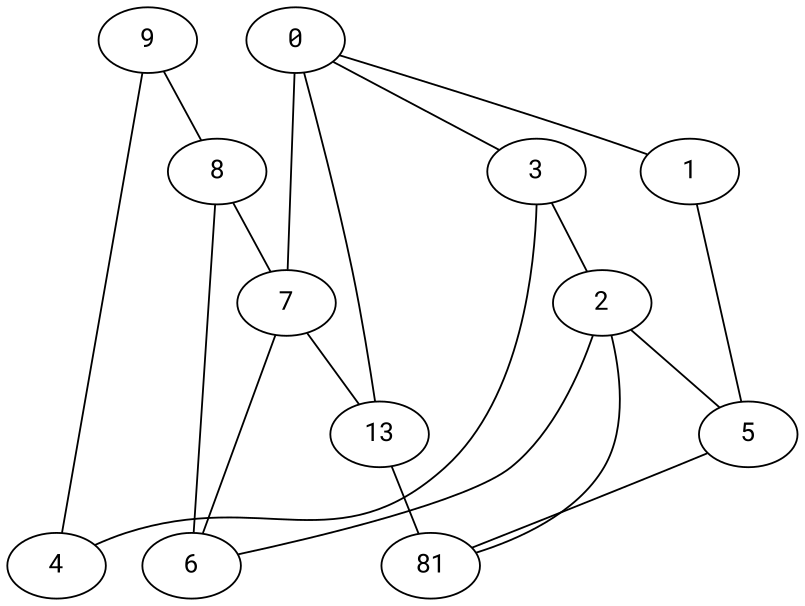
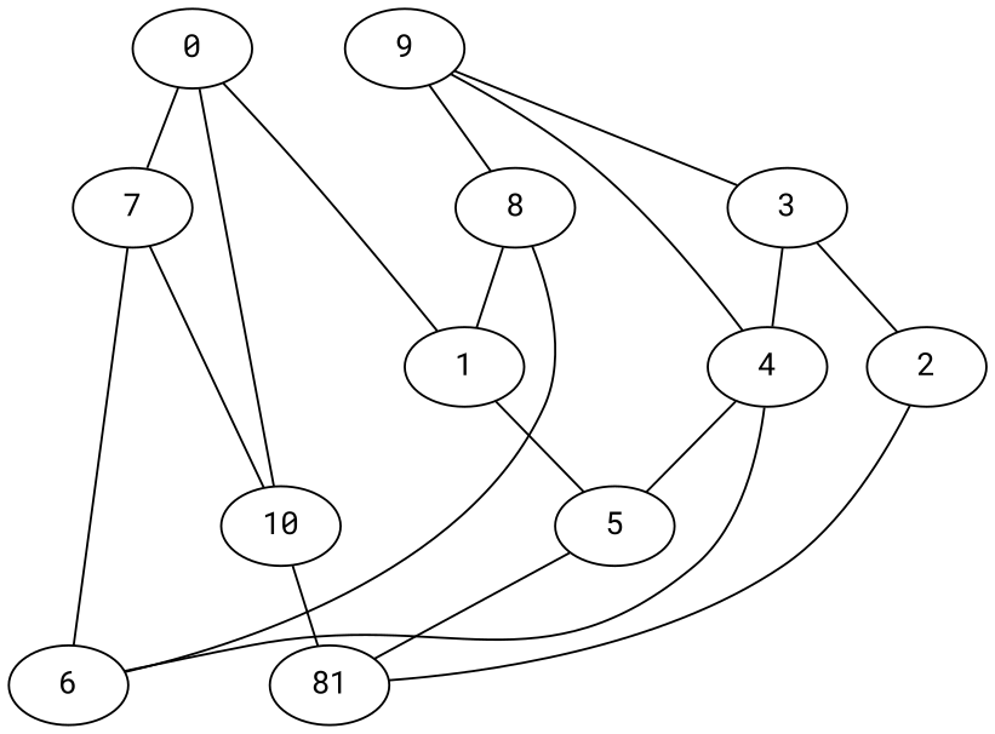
  strict graph {
    fontname="Roboto Mono"
    node [fontname="Roboto Mono" weight=0]
    edge [fontname="Roboto Mono" weight=0]
    7
    6
-   10 [label=13]
+   10
    n4 [label=81]
    9
    4
    8
    3
    5
    1
    2
    0
    7 -- 6
    7 -- 10
    10 -- n4
    9 -- 4
    9 -- 8
-   0 -- 3
-   2 -- 5
+   9 -- 3
+   4 -- 5
    8 -- 6
-   8 -- 7
+   8 -- 1
    3 -- 4
    3 -- 2
    5 -- n4
    1 -- 5
-   2 -- 6
+   4 -- 6
    2 -- n4
    0 -- 7
    0 -- 10
    0 -- 1
  }
